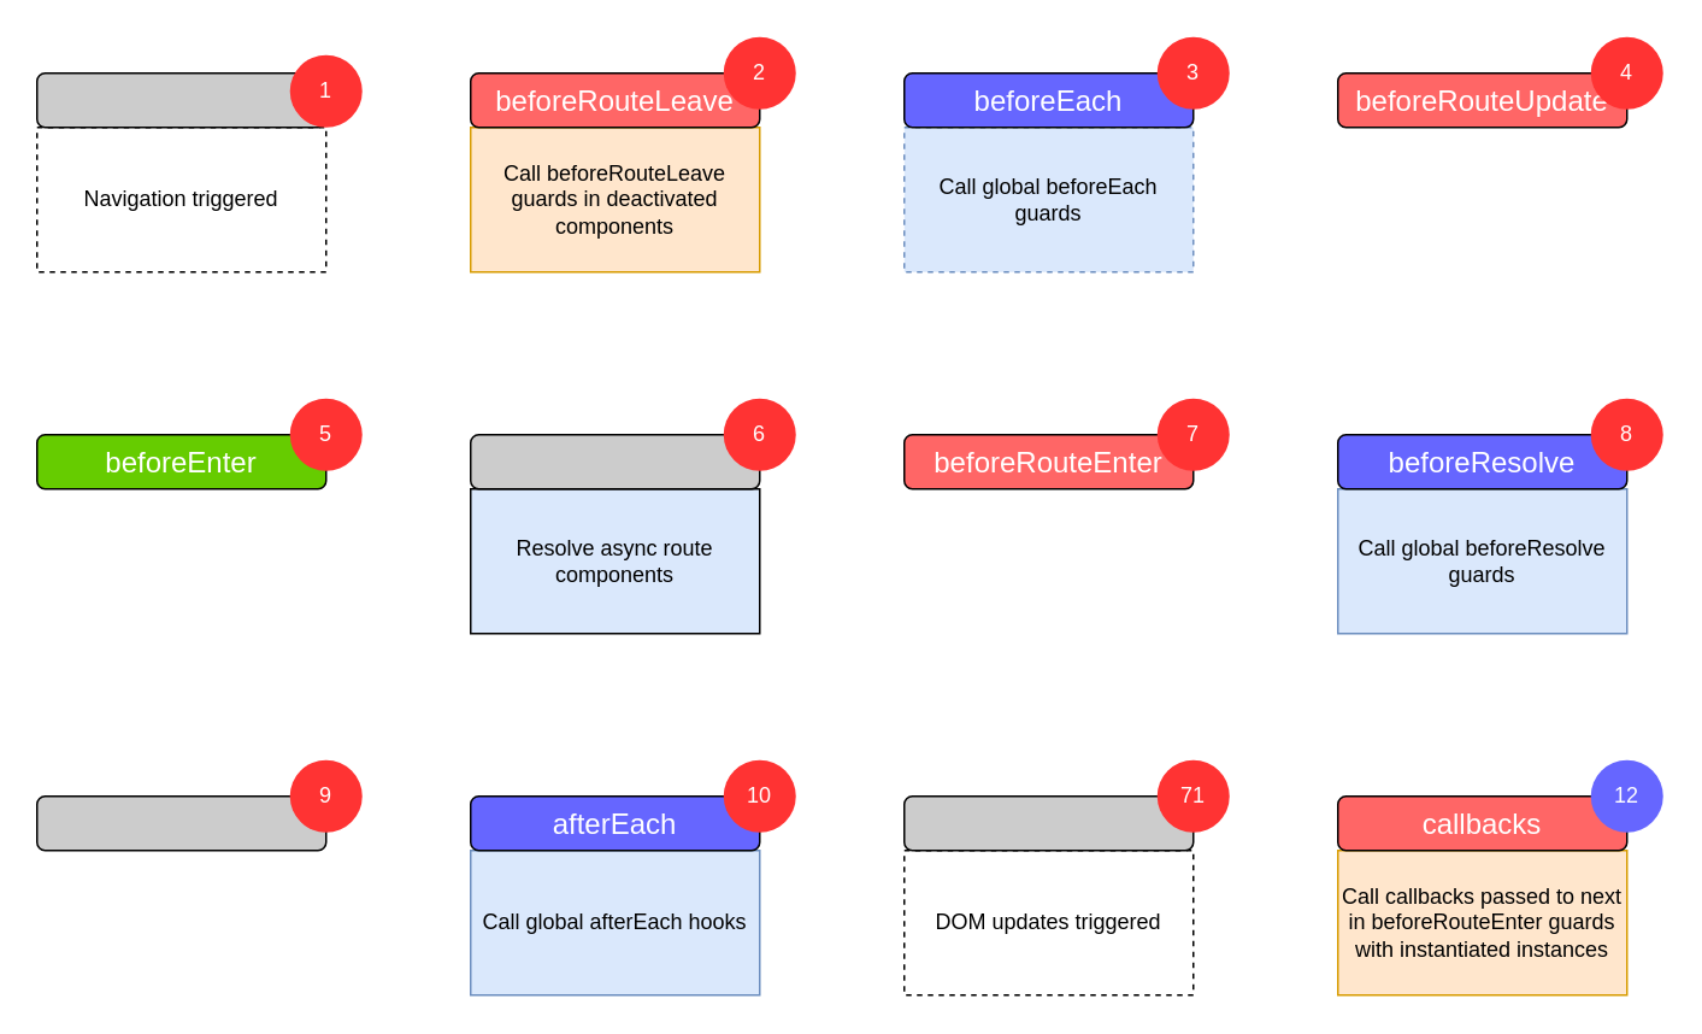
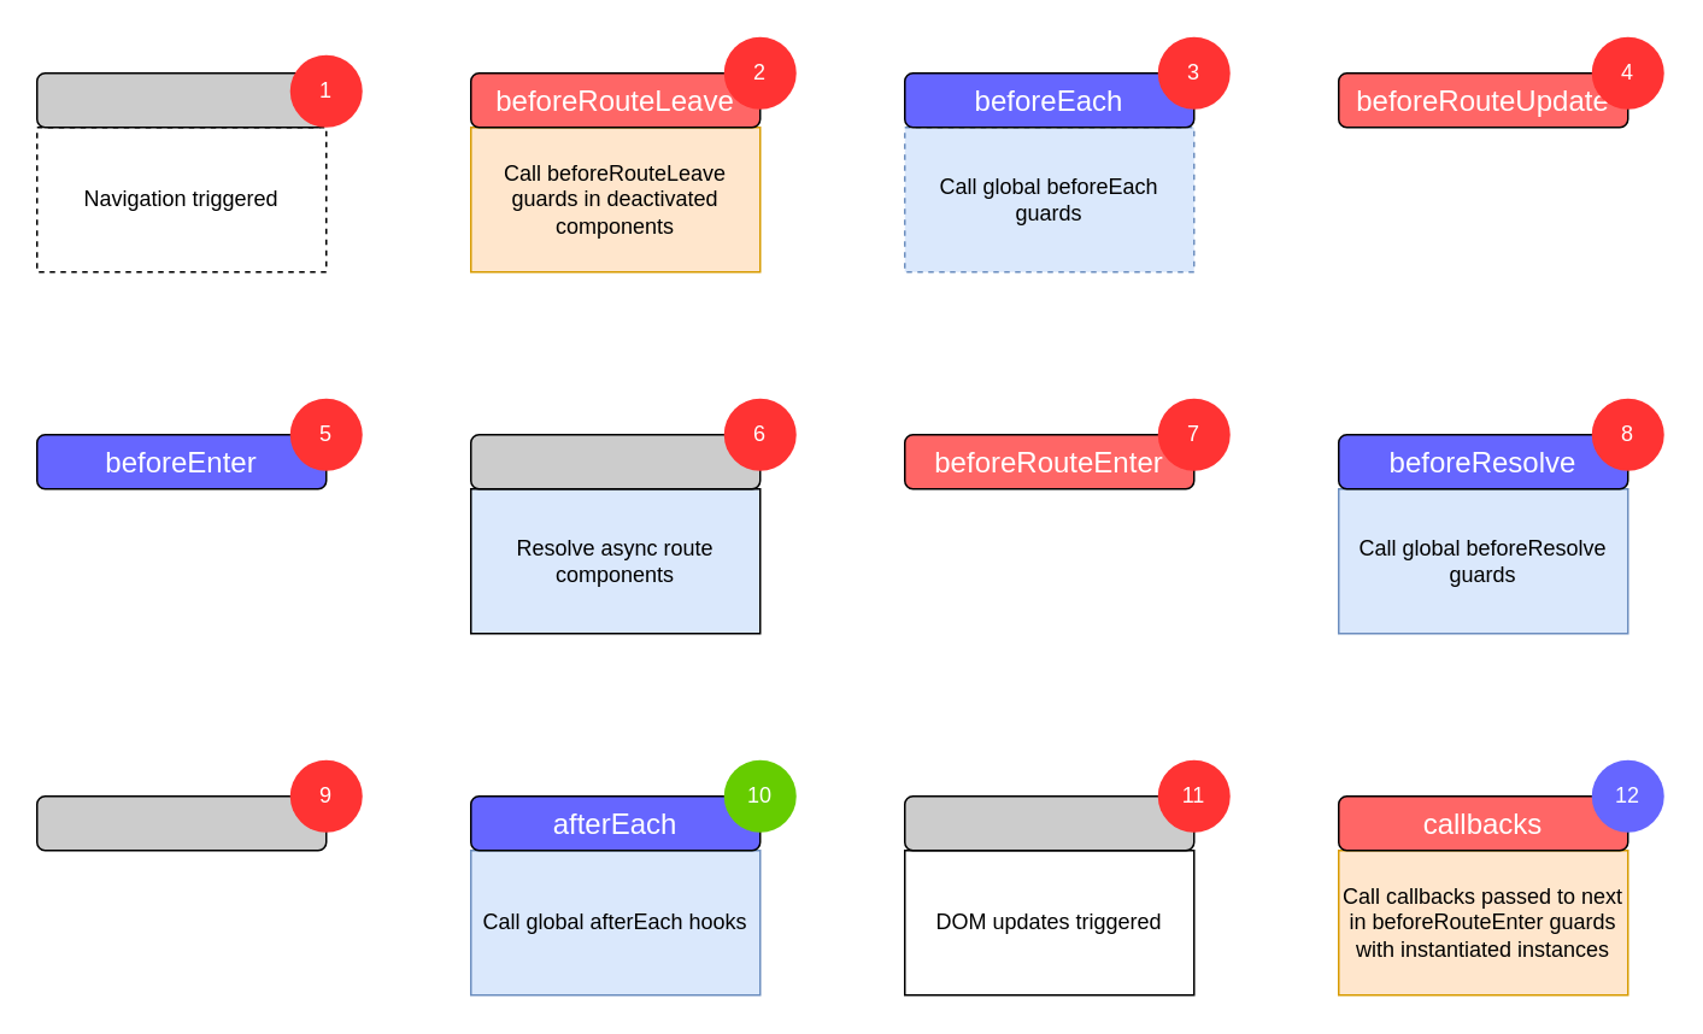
  <mxCell id="0" />
  <mxCell id="1" parent="0" />
  <mxCell id="2" value="" style="group" vertex="1" connectable="0" parent="1"><mxGeometry x="20" y="30" width="180" height="120" as="geometry" /></mxCell>
  <mxCell id="3" value="Navigation triggered" style="rounded=0;whiteSpace=wrap;html=1;dashed=1;" vertex="1" parent="2"><mxGeometry y="40" width="160" height="80" as="geometry" /></mxCell>
  <mxCell id="4" value="" style="rounded=1;whiteSpace=wrap;html=1;fontFamily=Helvetica;fontSize=16;fillColor=#CCCCCC;fontColor=#FFFFFF;" vertex="1" parent="2"><mxGeometry y="10" width="160" height="30" as="geometry" /></mxCell>
  <mxCell id="5" value="1" style="ellipse;whiteSpace=wrap;html=1;aspect=fixed;fillColor=#FF3333;fontFamily=Helvetica;fontSize=12;fontColor=#FFFFFF;dashed=1;strokeColor=none;" vertex="1" parent="2"><mxGeometry x="140" width="40" height="40" as="geometry" /></mxCell>
  <mxCell id="6" value="" style="group" vertex="1" connectable="0" parent="1"><mxGeometry x="260" y="20" width="180" height="130" as="geometry" /></mxCell>
  <mxCell id="7" value="Call beforeRouteLeave guards in deactivated components" style="rounded=0;whiteSpace=wrap;html=1;fontStyle=0;fontSize=12;fontFamily=Helvetica;fillColor=#ffe6cc;strokeColor=#d79b00;" vertex="1" parent="6"><mxGeometry y="50" width="160" height="80" as="geometry" /></mxCell>
  <mxCell id="8" value="beforeRouteLeave" style="rounded=1;whiteSpace=wrap;html=1;fontFamily=Helvetica;fontSize=16;fillColor=#FF6666;fontColor=#FFFFFF;" vertex="1" parent="6"><mxGeometry y="20" width="160" height="30" as="geometry" /></mxCell>
  <mxCell id="9" value="2" style="ellipse;whiteSpace=wrap;html=1;aspect=fixed;fillColor=#FF3333;fontFamily=Helvetica;fontSize=12;fontColor=#FFFFFF;dashed=1;strokeColor=none;" vertex="1" parent="6"><mxGeometry x="140" width="40" height="40" as="geometry" /></mxCell>
  <mxCell id="10" value="" style="group" vertex="1" connectable="0" parent="1"><mxGeometry x="500" y="20" width="180" height="130" as="geometry" /></mxCell>
  <mxCell id="11" value="Call global beforeEach guards" style="rounded=0;whiteSpace=wrap;html=1;fontStyle=0;fontSize=12;fontFamily=Helvetica;fillColor=#dae8fc;strokeColor=#6c8ebf;dashed=1;" vertex="1" parent="10"><mxGeometry y="50" width="160" height="80" as="geometry" /></mxCell>
  <mxCell id="12" value="beforeEach" style="rounded=1;whiteSpace=wrap;html=1;fontFamily=Helvetica;fontSize=16;fillColor=#6666FF;fontColor=#FFFFFF;" vertex="1" parent="10"><mxGeometry y="20" width="160" height="30" as="geometry" /></mxCell>
  <mxCell id="13" value="3" style="ellipse;whiteSpace=wrap;html=1;aspect=fixed;fillColor=#FF3333;fontFamily=Helvetica;fontSize=12;fontColor=#FFFFFF;dashed=1;strokeColor=none;" vertex="1" parent="10"><mxGeometry x="140" width="40" height="40" as="geometry" /></mxCell>
  <mxCell id="14" value="" style="group" vertex="1" connectable="0" parent="1"><mxGeometry x="740" y="20" width="180" height="130" as="geometry" /></mxCell>
  <mxCell id="15" value="beforeRouteUpdate" style="rounded=1;whiteSpace=wrap;html=1;fontFamily=Helvetica;fontSize=16;fillColor=#FF6666;fontColor=#FFFFFF;" vertex="1" parent="14"><mxGeometry y="20" width="160" height="30" as="geometry" /></mxCell>
  <mxCell id="16" value="4" style="ellipse;whiteSpace=wrap;html=1;aspect=fixed;fillColor=#FF3333;fontFamily=Helvetica;fontSize=12;fontColor=#FFFFFF;dashed=1;strokeColor=none;" vertex="1" parent="14"><mxGeometry x="140" width="40" height="40" as="geometry" /></mxCell>
  <mxCell id="17" value="" style="group" vertex="1" connectable="0" parent="1"><mxGeometry x="740" y="220" width="180" height="130" as="geometry" /></mxCell>
  <mxCell id="18" value="Call global beforeResolve guards" style="rounded=0;whiteSpace=wrap;html=1;fontStyle=0;fontSize=12;fontFamily=Helvetica;fillColor=#dae8fc;strokeColor=#6c8ebf;" vertex="1" parent="17"><mxGeometry y="50" width="160" height="80" as="geometry" /></mxCell>
  <mxCell id="19" value="beforeResolve" style="rounded=1;whiteSpace=wrap;html=1;fontFamily=Helvetica;fontSize=16;fillColor=#6666FF;fontColor=#FFFFFF;" vertex="1" parent="17"><mxGeometry y="20" width="160" height="30" as="geometry" /></mxCell>
  <mxCell id="20" value="8" style="ellipse;whiteSpace=wrap;html=1;aspect=fixed;fillColor=#FF3333;fontFamily=Helvetica;fontSize=12;fontColor=#FFFFFF;dashed=1;strokeColor=none;" vertex="1" parent="17"><mxGeometry x="140" width="40" height="40" as="geometry" /></mxCell>
  <mxCell id="21" value="" style="group" vertex="1" connectable="0" parent="1"><mxGeometry x="740" y="420" width="180" height="130" as="geometry" /></mxCell>
  <mxCell id="22" value="Call callbacks passed to next in beforeRouteEnter guards with instantiated instances" style="rounded=0;whiteSpace=wrap;html=1;fontStyle=0;fontSize=12;fontFamily=Helvetica;fillColor=#ffe6cc;strokeColor=#d79b00;" vertex="1" parent="21"><mxGeometry y="50" width="160" height="80" as="geometry" /></mxCell>
  <mxCell id="23" value="callbacks" style="rounded=1;whiteSpace=wrap;html=1;fontFamily=Helvetica;fontSize=16;fillColor=#FF6666;fontColor=#FFFFFF;" vertex="1" parent="21"><mxGeometry y="20" width="160" height="30" as="geometry" /></mxCell>
  <mxCell id="24" value="12" style="ellipse;whiteSpace=wrap;html=1;aspect=fixed;fillColor=#6666ff;fontFamily=Helvetica;fontSize=12;fontColor=#FFFFFF;dashed=1;strokeColor=none;" vertex="1" parent="21"><mxGeometry x="140" width="40" height="40" as="geometry" /></mxCell>
  <mxCell id="25" value="" style="group" vertex="1" connectable="0" parent="1"><mxGeometry x="500" y="420" width="180" height="130" as="geometry" /></mxCell>
- <mxCell id="26" value="DOM updates triggered" style="rounded=0;whiteSpace=wrap;html=1;dashed=1;" vertex="1" parent="25"><mxGeometry y="50" width="160" height="80" as="geometry" /></mxCell>
+ <mxCell id="26" value="DOM updates triggered" style="rounded=0;whiteSpace=wrap;html=1;" vertex="1" parent="25"><mxGeometry y="50" width="160" height="80" as="geometry" /></mxCell>
  <mxCell id="27" value="" style="rounded=1;whiteSpace=wrap;html=1;fontFamily=Helvetica;fontSize=16;fillColor=#CCCCCC;fontColor=#FFFFFF;" vertex="1" parent="25"><mxGeometry y="20" width="160" height="30" as="geometry" /></mxCell>
- <mxCell id="28" value="71" style="ellipse;whiteSpace=wrap;html=1;aspect=fixed;fillColor=#FF3333;fontFamily=Helvetica;fontSize=12;fontColor=#FFFFFF;dashed=1;strokeColor=none;" vertex="1" parent="25"><mxGeometry x="140" width="40" height="40" as="geometry" /></mxCell>
+ <mxCell id="28" value="11" style="ellipse;whiteSpace=wrap;html=1;aspect=fixed;fillColor=#FF3333;fontFamily=Helvetica;fontSize=12;fontColor=#FFFFFF;dashed=1;strokeColor=none;" vertex="1" parent="25"><mxGeometry x="140" width="40" height="40" as="geometry" /></mxCell>
  <mxCell id="29" value="" style="group" vertex="1" connectable="0" parent="1"><mxGeometry x="500" y="220" width="180" height="130" as="geometry" /></mxCell>
  <mxCell id="30" value="beforeRouteEnter" style="rounded=1;whiteSpace=wrap;html=1;fontFamily=Helvetica;fontSize=16;fillColor=#FF6666;fontColor=#FFFFFF;" vertex="1" parent="29"><mxGeometry y="20" width="160" height="30" as="geometry" /></mxCell>
  <mxCell id="31" value="7" style="ellipse;whiteSpace=wrap;html=1;aspect=fixed;fillColor=#FF3333;fontFamily=Helvetica;fontSize=12;fontColor=#FFFFFF;dashed=1;strokeColor=none;" vertex="1" parent="29"><mxGeometry x="140" width="40" height="40" as="geometry" /></mxCell>
  <mxCell id="32" value="" style="group" vertex="1" connectable="0" parent="1"><mxGeometry x="260" y="220" width="180" height="130" as="geometry" /></mxCell>
  <mxCell id="33" value="Resolve async route components" style="rounded=0;whiteSpace=wrap;html=1;fillColor=#dae8fc;" vertex="1" parent="32"><mxGeometry y="50" width="160" height="80" as="geometry" /></mxCell>
  <mxCell id="34" value="" style="rounded=1;whiteSpace=wrap;html=1;fontFamily=Helvetica;fontSize=16;fillColor=#CCCCCC;fontColor=#FFFFFF;" vertex="1" parent="32"><mxGeometry y="20" width="160" height="30" as="geometry" /></mxCell>
  <mxCell id="35" value="6" style="ellipse;whiteSpace=wrap;html=1;aspect=fixed;fillColor=#FF3333;fontFamily=Helvetica;fontSize=12;fontColor=#FFFFFF;dashed=1;strokeColor=none;" vertex="1" parent="32"><mxGeometry x="140" width="40" height="40" as="geometry" /></mxCell>
  <mxCell id="36" value="" style="group" vertex="1" connectable="0" parent="1"><mxGeometry x="20" y="220" width="180" height="130" as="geometry" /></mxCell>
- <mxCell id="37" value="beforeEnter" style="rounded=1;whiteSpace=wrap;html=1;fontFamily=Helvetica;fontSize=16;fillColor=#66CC00;fontColor=#FFFFFF;" vertex="1" parent="36"><mxGeometry y="20" width="160" height="30" as="geometry" /></mxCell>
+ <mxCell id="37" value="beforeEnter" style="rounded=1;whiteSpace=wrap;html=1;fontFamily=Helvetica;fontSize=16;fillColor=#6666ff;fontColor=#FFFFFF;" vertex="1" parent="36"><mxGeometry y="20" width="160" height="30" as="geometry" /></mxCell>
  <mxCell id="38" value="5" style="ellipse;whiteSpace=wrap;html=1;aspect=fixed;fillColor=#FF3333;fontFamily=Helvetica;fontSize=12;fontColor=#FFFFFF;dashed=1;strokeColor=none;" vertex="1" parent="36"><mxGeometry x="140" width="40" height="40" as="geometry" /></mxCell>
  <mxCell id="39" value="" style="group" vertex="1" connectable="0" parent="1"><mxGeometry x="20" y="420" width="180" height="130" as="geometry" /></mxCell>
  <mxCell id="40" value="" style="rounded=1;whiteSpace=wrap;html=1;fontFamily=Helvetica;fontSize=16;fillColor=#CCCCCC;fontColor=#FFFFFF;" vertex="1" parent="39"><mxGeometry y="20" width="160" height="30" as="geometry" /></mxCell>
  <mxCell id="41" value="9" style="ellipse;whiteSpace=wrap;html=1;aspect=fixed;fillColor=#FF3333;fontFamily=Helvetica;fontSize=12;fontColor=#FFFFFF;dashed=1;strokeColor=none;" vertex="1" parent="39"><mxGeometry x="140" width="40" height="40" as="geometry" /></mxCell>
  <mxCell id="42" value="" style="group" vertex="1" connectable="0" parent="1"><mxGeometry x="260" y="420" width="180" height="130" as="geometry" /></mxCell>
  <mxCell id="43" value="Call global afterEach hooks" style="rounded=0;whiteSpace=wrap;html=1;fontStyle=0;fontSize=12;fontFamily=Helvetica;fillColor=#dae8fc;strokeColor=#6c8ebf;" vertex="1" parent="42"><mxGeometry y="50" width="160" height="80" as="geometry" /></mxCell>
  <mxCell id="44" value="afterEach" style="rounded=1;whiteSpace=wrap;html=1;fontFamily=Helvetica;fontSize=16;fillColor=#6666FF;fontColor=#FFFFFF;" vertex="1" parent="42"><mxGeometry y="20" width="160" height="30" as="geometry" /></mxCell>
- <mxCell id="45" value="10" style="ellipse;whiteSpace=wrap;html=1;aspect=fixed;fillColor=#FF3333;fontFamily=Helvetica;fontSize=12;fontColor=#FFFFFF;dashed=1;strokeColor=none;" vertex="1" parent="42"><mxGeometry x="140" width="40" height="40" as="geometry" /></mxCell>
+ <mxCell id="45" value="10" style="ellipse;whiteSpace=wrap;html=1;aspect=fixed;fillColor=#66cc00;fontFamily=Helvetica;fontSize=12;fontColor=#FFFFFF;dashed=1;strokeColor=none;" vertex="1" parent="42"><mxGeometry x="140" width="40" height="40" as="geometry" /></mxCell>
